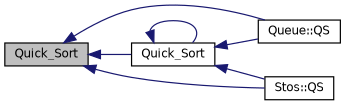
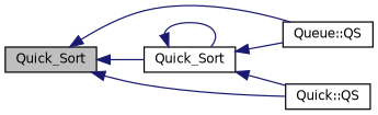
  digraph {
    rankdir=LR
    fontname="DejaVu Sans"
    node [color=black fillcolor=white fontname="DejaVu Sans" fontsize=10 shape=record style=filled]
    edge [color=midnightblue dir=back fontname="DejaVu Sans" fontsize=10 labelfontname=Helvetica labelfontsize=10 style=solid]
    n1 [fillcolor=grey75 fontcolor=black height=0.2 label=Quick_Sort width=0.4]
    n2 [height=0.2 label="Queue::QS" width=0.4]
    n3 [height=0.2 label=Quick_Sort width=0.4]
-   n4 [height=0.2 label="Stos::QS" width=0.4]
+   n4 [height=0.2 label="Quick::QS" width=0.4]
    n1 -> n2
    n1 -> n3
    n1 -> n4
    n3 -> n2
    n3 -> n3
    n3 -> n4
  }
